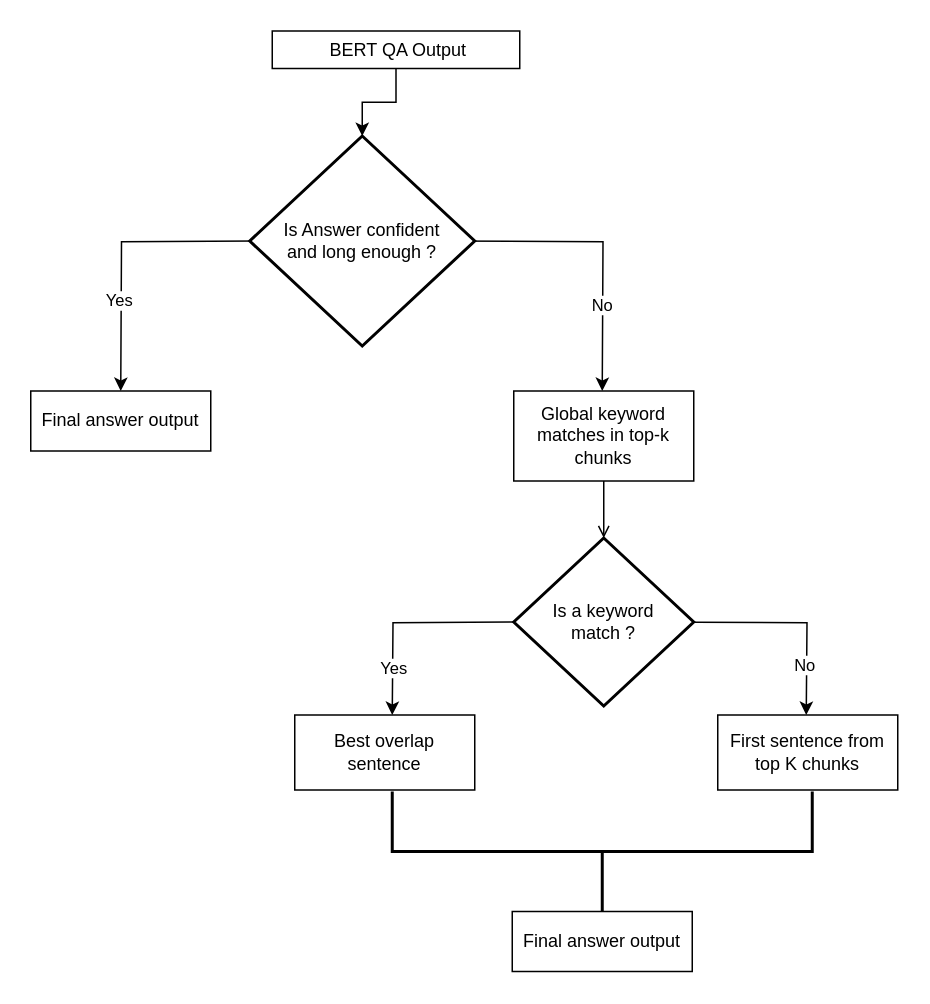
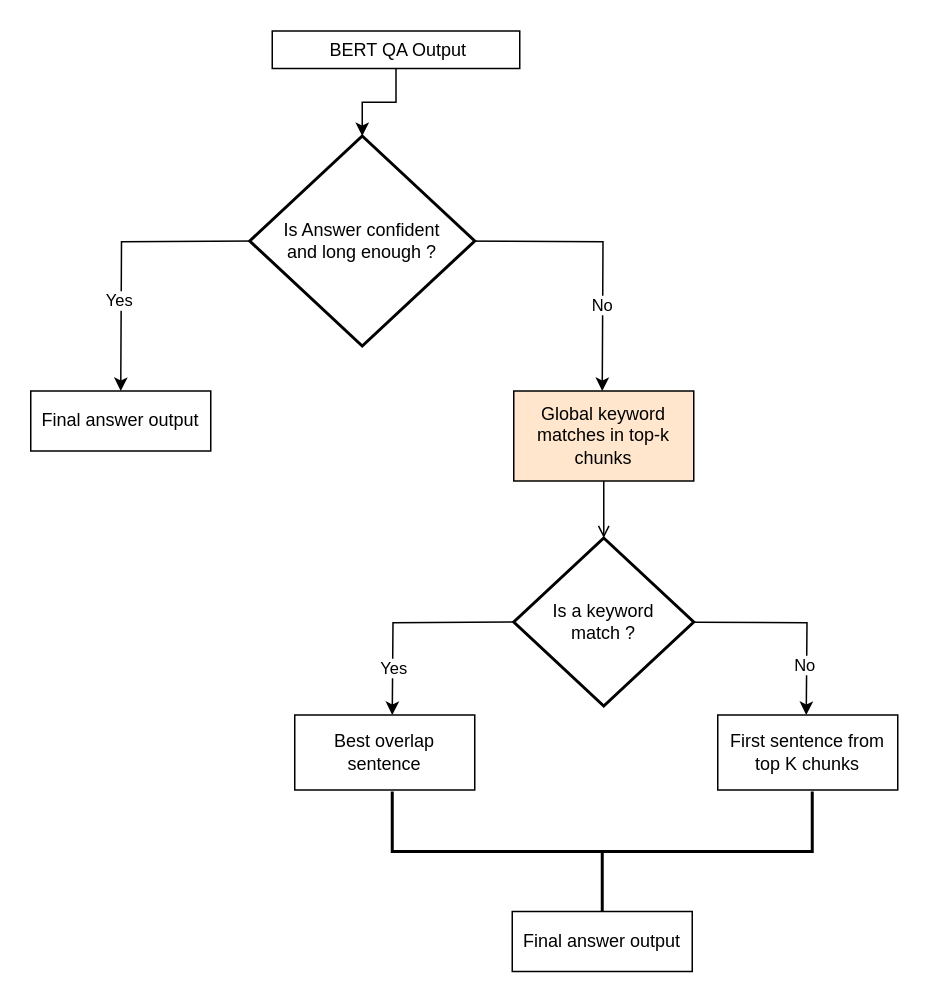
  <mxCell id="0" />
  <mxCell id="1" parent="0" />
  <mxCell id="2" value="" style="edgeStyle=orthogonalEdgeStyle;rounded=0;orthogonalLoop=1;jettySize=auto;html=1;" edge="1" parent="1" source="3" target="8"><mxGeometry relative="1" as="geometry" /></mxCell>
  <mxCell id="3" value="&amp;nbsp;BERT QA Output" style="rounded=0;whiteSpace=wrap;html=1;" vertex="1" parent="1"><mxGeometry x="181" y="20" width="165" height="25" as="geometry" /></mxCell>
  <mxCell id="4" style="edgeStyle=orthogonalEdgeStyle;rounded=0;orthogonalLoop=1;jettySize=auto;html=1;entryX=0.5;entryY=0;entryDx=0;entryDy=0;" edge="1" parent="1"><mxGeometry relative="1" as="geometry"><mxPoint x="185" y="160" as="sourcePoint" /><mxPoint x="80" y="260" as="targetPoint" /></mxGeometry></mxCell>
  <mxCell id="5" value="Yes" style="edgeLabel;html=1;align=center;verticalAlign=middle;resizable=0;points=[];" vertex="1" connectable="0" parent="4"><mxGeometry x="0.409" y="-2" relative="1" as="geometry"><mxPoint as="offset" /></mxGeometry></mxCell>
  <mxCell id="6" style="edgeStyle=orthogonalEdgeStyle;rounded=0;orthogonalLoop=1;jettySize=auto;html=1;entryX=0.5;entryY=0;entryDx=0;entryDy=0;" edge="1" parent="1"><mxGeometry relative="1" as="geometry"><mxPoint x="296" y="160" as="sourcePoint" /><mxPoint x="401" y="260" as="targetPoint" /></mxGeometry></mxCell>
  <mxCell id="7" value="No" style="edgeLabel;html=1;align=center;verticalAlign=middle;resizable=0;points=[];" vertex="1" connectable="0" parent="6"><mxGeometry x="0.448" y="-1" relative="1" as="geometry"><mxPoint as="offset" /></mxGeometry></mxCell>
  <mxCell id="8" value="Is Answer confident&lt;div&gt;and long enough ?&lt;/div&gt;" style="strokeWidth=2;html=1;shape=mxgraph.flowchart.decision;whiteSpace=wrap;" vertex="1" parent="1"><mxGeometry x="166" y="90" width="150" height="140" as="geometry" /></mxCell>
  <mxCell id="9" value="Final answer output" style="rounded=0;whiteSpace=wrap;html=1;" vertex="1" parent="1"><mxGeometry x="20" y="260" width="120" height="40" as="geometry" /></mxCell>
  <mxCell id="10" value="" style="edgeStyle=orthogonalEdgeStyle;rounded=0;orthogonalLoop=1;jettySize=auto;html=1;endArrow=open;" edge="1" parent="1" source="11" target="16"><mxGeometry relative="1" as="geometry" /></mxCell>
- <mxCell id="11" value="Global keyword matches in top-k chunks" style="rounded=0;whiteSpace=wrap;html=1;" vertex="1" parent="1"><mxGeometry x="342" y="260" width="120" height="60" as="geometry" /></mxCell>
+ <mxCell id="11" value="Global keyword matches in top-k chunks" style="rounded=0;whiteSpace=wrap;html=1;fillColor=#ffe6cc;" vertex="1" parent="1"><mxGeometry x="342" y="260" width="120" height="60" as="geometry" /></mxCell>
  <mxCell id="12" style="edgeStyle=orthogonalEdgeStyle;rounded=0;orthogonalLoop=1;jettySize=auto;html=1;entryX=0.5;entryY=0;entryDx=0;entryDy=0;" edge="1" parent="1"><mxGeometry relative="1" as="geometry"><mxPoint x="347" y="414" as="sourcePoint" /><mxPoint x="261" y="476" as="targetPoint" /></mxGeometry></mxCell>
  <mxCell id="13" value="Yes" style="edgeLabel;html=1;align=center;verticalAlign=middle;resizable=0;points=[];" vertex="1" connectable="0" parent="12"><mxGeometry x="0.378" relative="1" as="geometry"><mxPoint y="15" as="offset" /></mxGeometry></mxCell>
  <mxCell id="14" style="edgeStyle=orthogonalEdgeStyle;rounded=0;orthogonalLoop=1;jettySize=auto;html=1;exitX=1;exitY=0.5;exitDx=0;exitDy=0;exitPerimeter=0;entryX=0.5;entryY=0;entryDx=0;entryDy=0;" edge="1" parent="1"><mxGeometry relative="1" as="geometry"><mxPoint x="418" y="414" as="sourcePoint" /><mxPoint x="537" y="476" as="targetPoint" /></mxGeometry></mxCell>
  <mxCell id="15" value="No" style="edgeLabel;html=1;align=center;verticalAlign=middle;resizable=0;points=[];" vertex="1" connectable="0" parent="14"><mxGeometry x="0.451" y="-2" relative="1" as="geometry"><mxPoint y="17" as="offset" /></mxGeometry></mxCell>
  <mxCell id="16" value="Is a keyword&lt;div&gt;match ?&lt;/div&gt;" style="strokeWidth=2;html=1;shape=mxgraph.flowchart.decision;whiteSpace=wrap;" vertex="1" parent="1"><mxGeometry x="342" y="358" width="120" height="112" as="geometry" /></mxCell>
  <mxCell id="17" value="Best overlap sentence" style="rounded=0;whiteSpace=wrap;html=1;" vertex="1" parent="1"><mxGeometry x="196" y="476" width="120" height="50" as="geometry" /></mxCell>
  <mxCell id="18" value="First sentence from top K chunks" style="rounded=0;whiteSpace=wrap;html=1;" vertex="1" parent="1"><mxGeometry x="478" y="476" width="120" height="50" as="geometry" /></mxCell>
  <mxCell id="19" value="" style="strokeWidth=2;html=1;shape=mxgraph.flowchart.annotation_2;align=left;labelPosition=right;pointerEvents=1;direction=north;" vertex="1" parent="1"><mxGeometry x="261" y="527" width="280" height="80" as="geometry" /></mxCell>
  <mxCell id="20" value="Final answer output" style="rounded=0;whiteSpace=wrap;html=1;" vertex="1" parent="1"><mxGeometry x="341" y="607" width="120" height="40" as="geometry" /></mxCell>
